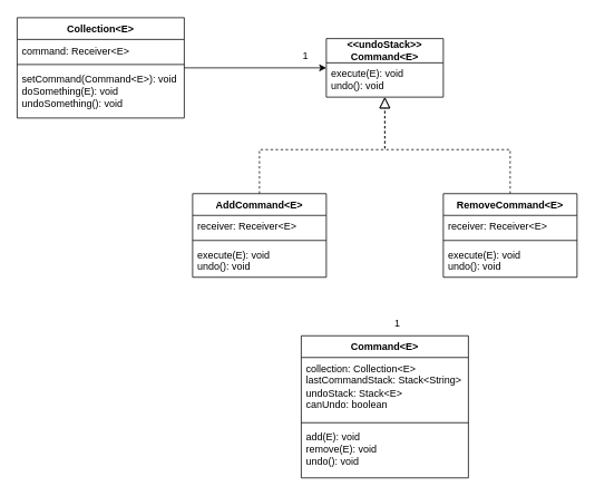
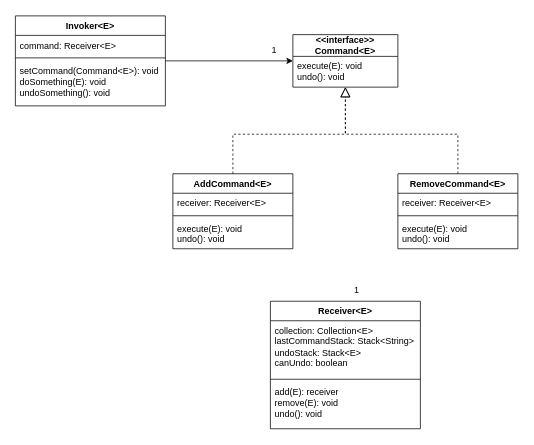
  <mxCell id="0" />
  <mxCell id="1" parent="0" />
  <mxCell id="2" style="edgeStyle=orthogonalEdgeStyle;rounded=0;orthogonalLoop=1;jettySize=auto;html=1;dashed=1;endArrow=block;endFill=0;endSize=11;" edge="1" parent="1" source="3" target="7"><mxGeometry relative="1" as="geometry" /></mxCell>
  <mxCell id="3" value="AddCommand&amp;lt;E&amp;gt;" style="swimlane;fontStyle=1;align=center;verticalAlign=top;childLayout=stackLayout;horizontal=1;startSize=26;horizontalStack=0;resizeParent=1;resizeParentMax=0;resizeLast=0;collapsible=1;marginBottom=0;whiteSpace=wrap;html=1;" vertex="1" parent="1"><mxGeometry x="230" y="231" width="160" height="100" as="geometry" /></mxCell>
  <mxCell id="4" value="receiver: Receiver&amp;lt;E&amp;gt;" style="text;strokeColor=none;fillColor=none;align=left;verticalAlign=top;spacingLeft=4;spacingRight=4;overflow=hidden;rotatable=0;points=[[0,0.5],[1,0.5]];portConstraint=eastwest;whiteSpace=wrap;html=1;" vertex="1" parent="3"><mxGeometry y="26" width="160" height="26" as="geometry" /></mxCell>
  <mxCell id="5" value="" style="line;strokeWidth=1;fillColor=none;align=left;verticalAlign=middle;spacingTop=-1;spacingLeft=3;spacingRight=3;rotatable=0;labelPosition=right;points=[];portConstraint=eastwest;strokeColor=inherit;" vertex="1" parent="3"><mxGeometry y="52" width="160" height="8" as="geometry" /></mxCell>
  <mxCell id="6" value="execute(E): void&lt;br&gt;undo(): void" style="text;strokeColor=none;fillColor=none;align=left;verticalAlign=top;spacingLeft=4;spacingRight=4;overflow=hidden;rotatable=0;points=[[0,0.5],[1,0.5]];portConstraint=eastwest;whiteSpace=wrap;html=1;" vertex="1" parent="3"><mxGeometry y="60" width="160" height="40" as="geometry" /></mxCell>
- <mxCell id="7" value="&amp;lt;&amp;lt;undoStack&amp;gt;&amp;gt;&lt;br&gt;Command&amp;lt;E&amp;gt;" style="swimlane;fontStyle=1;align=center;verticalAlign=middle;childLayout=stackLayout;horizontal=1;startSize=29;horizontalStack=0;resizeParent=1;resizeParentMax=0;resizeLast=0;collapsible=0;marginBottom=0;html=1;whiteSpace=wrap;" vertex="1" parent="1"><mxGeometry x="390" y="45.5" width="140" height="70" as="geometry" /></mxCell>
+ <mxCell id="7" value="&amp;lt;&amp;lt;interface&amp;gt;&amp;gt;&lt;br&gt;Command&amp;lt;E&amp;gt;" style="swimlane;fontStyle=1;align=center;verticalAlign=middle;childLayout=stackLayout;horizontal=1;startSize=29;horizontalStack=0;resizeParent=1;resizeParentMax=0;resizeLast=0;collapsible=0;marginBottom=0;html=1;whiteSpace=wrap;" vertex="1" parent="1"><mxGeometry x="390" y="45.5" width="140" height="70" as="geometry" /></mxCell>
  <mxCell id="8" value="execute(E): void&lt;br&gt;undo(): void&lt;br&gt;" style="text;html=1;strokeColor=none;fillColor=none;align=left;verticalAlign=middle;spacingLeft=4;spacingRight=4;overflow=hidden;rotatable=0;points=[[0,0.5],[1,0.5]];portConstraint=eastwest;whiteSpace=wrap;" vertex="1" parent="7"><mxGeometry y="29" width="140" height="41" as="geometry" /></mxCell>
  <mxCell id="9" style="edgeStyle=orthogonalEdgeStyle;rounded=0;orthogonalLoop=1;jettySize=auto;html=1;dashed=1;endArrow=block;endFill=0;endSize=11;" edge="1" parent="1" source="10" target="7"><mxGeometry relative="1" as="geometry" /></mxCell>
  <mxCell id="10" value="RemoveCommand&amp;lt;E&amp;gt;" style="swimlane;fontStyle=1;align=center;verticalAlign=top;childLayout=stackLayout;horizontal=1;startSize=26;horizontalStack=0;resizeParent=1;resizeParentMax=0;resizeLast=0;collapsible=1;marginBottom=0;whiteSpace=wrap;html=1;" vertex="1" parent="1"><mxGeometry x="530" y="231" width="160" height="100" as="geometry" /></mxCell>
  <mxCell id="11" value="receiver: Receiver&amp;lt;E&amp;gt;" style="text;strokeColor=none;fillColor=none;align=left;verticalAlign=top;spacingLeft=4;spacingRight=4;overflow=hidden;rotatable=0;points=[[0,0.5],[1,0.5]];portConstraint=eastwest;whiteSpace=wrap;html=1;" vertex="1" parent="10"><mxGeometry y="26" width="160" height="26" as="geometry" /></mxCell>
  <mxCell id="12" value="" style="line;strokeWidth=1;fillColor=none;align=left;verticalAlign=middle;spacingTop=-1;spacingLeft=3;spacingRight=3;rotatable=0;labelPosition=right;points=[];portConstraint=eastwest;strokeColor=inherit;" vertex="1" parent="10"><mxGeometry y="52" width="160" height="8" as="geometry" /></mxCell>
  <mxCell id="13" value="execute(E): void&lt;br&gt;undo(): void" style="text;strokeColor=none;fillColor=none;align=left;verticalAlign=top;spacingLeft=4;spacingRight=4;overflow=hidden;rotatable=0;points=[[0,0.5],[1,0.5]];portConstraint=eastwest;whiteSpace=wrap;html=1;" vertex="1" parent="10"><mxGeometry y="60" width="160" height="40" as="geometry" /></mxCell>
- <mxCell id="14" value="Command&amp;lt;E&amp;gt;" style="swimlane;fontStyle=1;align=center;verticalAlign=top;childLayout=stackLayout;horizontal=1;startSize=26;horizontalStack=0;resizeParent=1;resizeParentMax=0;resizeLast=0;collapsible=1;marginBottom=0;whiteSpace=wrap;html=1;" vertex="1" parent="1"><mxGeometry x="360" y="401" width="200" height="170" as="geometry" /></mxCell>
+ <mxCell id="14" value="Receiver&amp;lt;E&amp;gt;" style="swimlane;fontStyle=1;align=center;verticalAlign=top;childLayout=stackLayout;horizontal=1;startSize=26;horizontalStack=0;resizeParent=1;resizeParentMax=0;resizeLast=0;collapsible=1;marginBottom=0;whiteSpace=wrap;html=1;" vertex="1" parent="1"><mxGeometry x="360" y="401" width="200" height="170" as="geometry" /></mxCell>
  <mxCell id="15" value="collection: Collection&amp;lt;E&amp;gt;&lt;br&gt;lastCommandStack: Stack&amp;lt;String&amp;gt;&lt;br&gt;undoStack: Stack&amp;lt;E&amp;gt;&lt;br&gt;canUndo: boolean" style="text;strokeColor=none;fillColor=none;align=left;verticalAlign=top;spacingLeft=4;spacingRight=4;overflow=hidden;rotatable=0;points=[[0,0.5],[1,0.5]];portConstraint=eastwest;whiteSpace=wrap;html=1;" vertex="1" parent="14"><mxGeometry y="26" width="200" height="74" as="geometry" /></mxCell>
  <mxCell id="16" value="" style="line;strokeWidth=1;fillColor=none;align=left;verticalAlign=middle;spacingTop=-1;spacingLeft=3;spacingRight=3;rotatable=0;labelPosition=right;points=[];portConstraint=eastwest;strokeColor=inherit;" vertex="1" parent="14"><mxGeometry y="100" width="200" height="8" as="geometry" /></mxCell>
- <mxCell id="17" value="add(E): void&lt;br&gt;remove(E): void&lt;br&gt;undo(): void" style="text;strokeColor=none;fillColor=none;align=left;verticalAlign=top;spacingLeft=4;spacingRight=4;overflow=hidden;rotatable=0;points=[[0,0.5],[1,0.5]];portConstraint=eastwest;whiteSpace=wrap;html=1;" vertex="1" parent="14"><mxGeometry y="108" width="200" height="62" as="geometry" /></mxCell>
+ <mxCell id="17" value="add(E): receiver&lt;br&gt;remove(E): void&lt;br&gt;undo(): void" style="text;strokeColor=none;fillColor=none;align=left;verticalAlign=top;spacingLeft=4;spacingRight=4;overflow=hidden;rotatable=0;points=[[0,0.5],[1,0.5]];portConstraint=eastwest;whiteSpace=wrap;html=1;" vertex="1" parent="14"><mxGeometry y="108" width="200" height="62" as="geometry" /></mxCell>
  <mxCell id="18" style="edgeStyle=orthogonalEdgeStyle;rounded=0;orthogonalLoop=1;jettySize=auto;html=1;startArrow=none;startFill=0;startSize=14;" edge="1" parent="1" source="19" target="7"><mxGeometry relative="1" as="geometry" /></mxCell>
- <mxCell id="19" value="Collection&amp;lt;E&amp;gt;" style="swimlane;fontStyle=1;align=center;verticalAlign=top;childLayout=stackLayout;horizontal=1;startSize=26;horizontalStack=0;resizeParent=1;resizeParentMax=0;resizeLast=0;collapsible=1;marginBottom=0;whiteSpace=wrap;html=1;" vertex="1" parent="1"><mxGeometry x="20" y="20.5" width="200" height="120" as="geometry" /></mxCell>
+ <mxCell id="19" value="Invoker&amp;lt;E&amp;gt;" style="swimlane;fontStyle=1;align=center;verticalAlign=top;childLayout=stackLayout;horizontal=1;startSize=26;horizontalStack=0;resizeParent=1;resizeParentMax=0;resizeLast=0;collapsible=1;marginBottom=0;whiteSpace=wrap;html=1;" vertex="1" parent="1"><mxGeometry x="20" y="20.5" width="200" height="120" as="geometry" /></mxCell>
  <mxCell id="20" value="command: Receiver&amp;lt;E&amp;gt;" style="text;strokeColor=none;fillColor=none;align=left;verticalAlign=top;spacingLeft=4;spacingRight=4;overflow=hidden;rotatable=0;points=[[0,0.5],[1,0.5]];portConstraint=eastwest;whiteSpace=wrap;html=1;" vertex="1" parent="19"><mxGeometry y="26" width="200" height="26" as="geometry" /></mxCell>
  <mxCell id="21" value="" style="line;strokeWidth=1;fillColor=none;align=left;verticalAlign=middle;spacingTop=-1;spacingLeft=3;spacingRight=3;rotatable=0;labelPosition=right;points=[];portConstraint=eastwest;strokeColor=inherit;" vertex="1" parent="19"><mxGeometry y="52" width="200" height="8" as="geometry" /></mxCell>
  <mxCell id="22" value="setCommand(Command&amp;lt;E&amp;gt;): void&lt;br&gt;doSomething(E): void&lt;br&gt;undoSomething(): void&lt;br&gt;" style="text;strokeColor=none;fillColor=none;align=left;verticalAlign=top;spacingLeft=4;spacingRight=4;overflow=hidden;rotatable=0;points=[[0,0.5],[1,0.5]];portConstraint=eastwest;whiteSpace=wrap;html=1;" vertex="1" parent="19"><mxGeometry y="60" width="200" height="60" as="geometry" /></mxCell>
  <mxCell id="23" value="1" style="text;html=1;align=center;verticalAlign=middle;resizable=0;points=[];autosize=1;strokeColor=none;fillColor=none;" vertex="1" parent="1"><mxGeometry x="350" y="51" width="30" height="30" as="geometry" /></mxCell>
  <mxCell id="24" value="1" style="text;html=1;align=center;verticalAlign=middle;resizable=0;points=[];autosize=1;strokeColor=none;fillColor=none;" vertex="1" parent="1"><mxGeometry x="460" y="371" width="30" height="30" as="geometry" /></mxCell>
